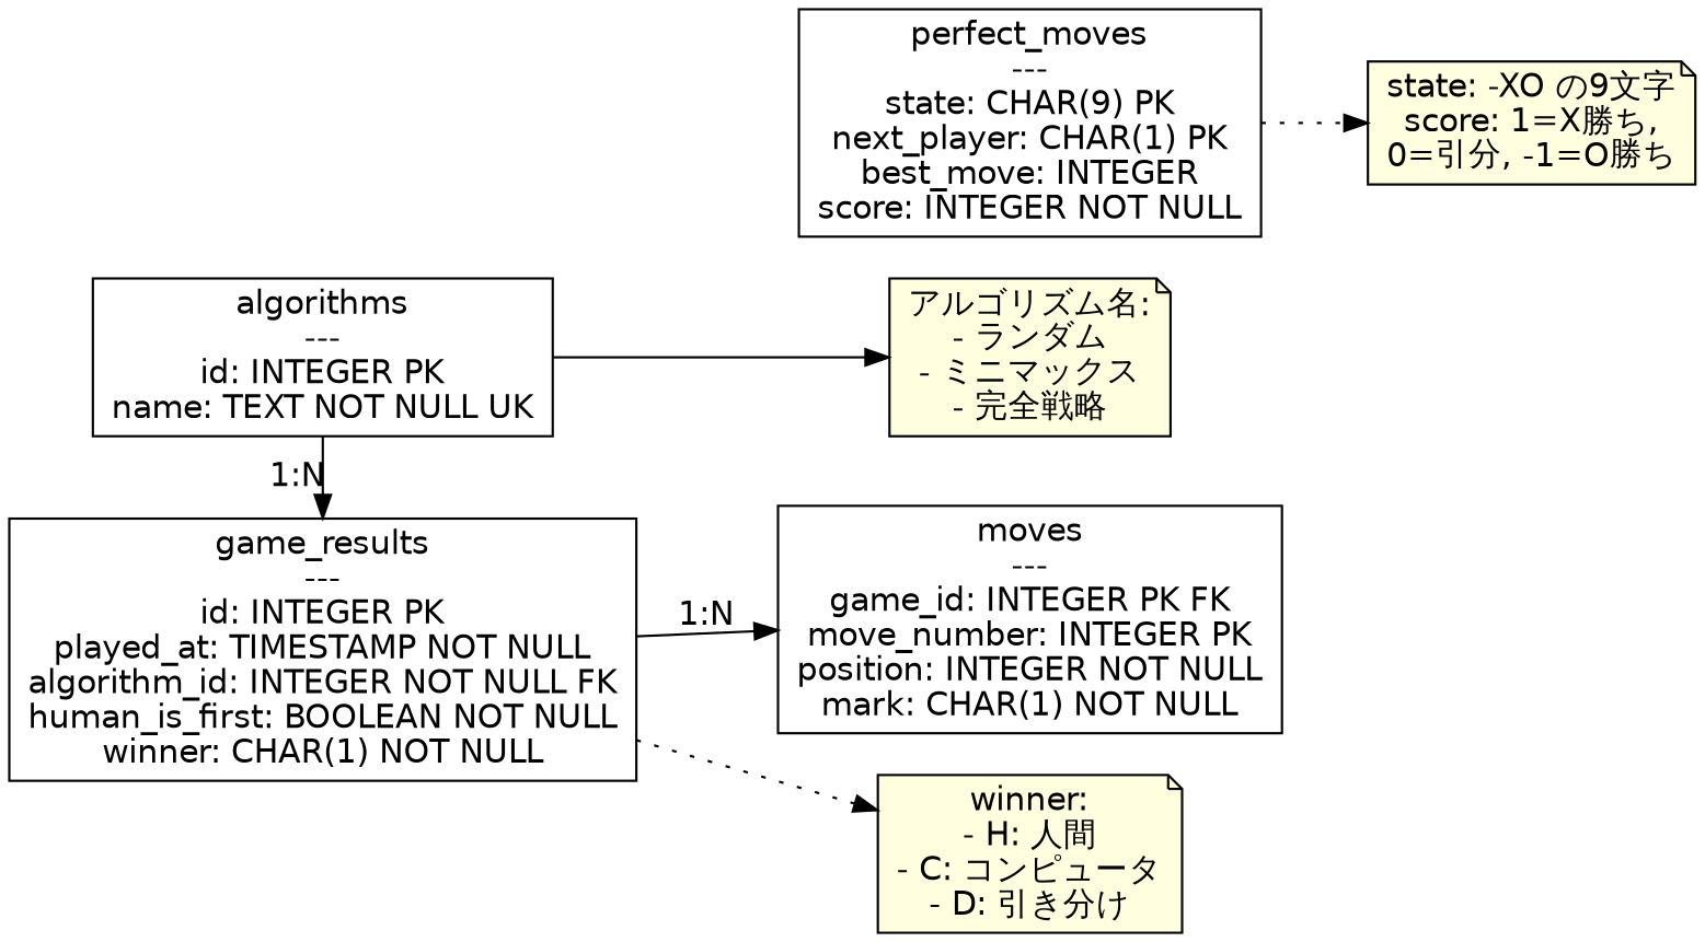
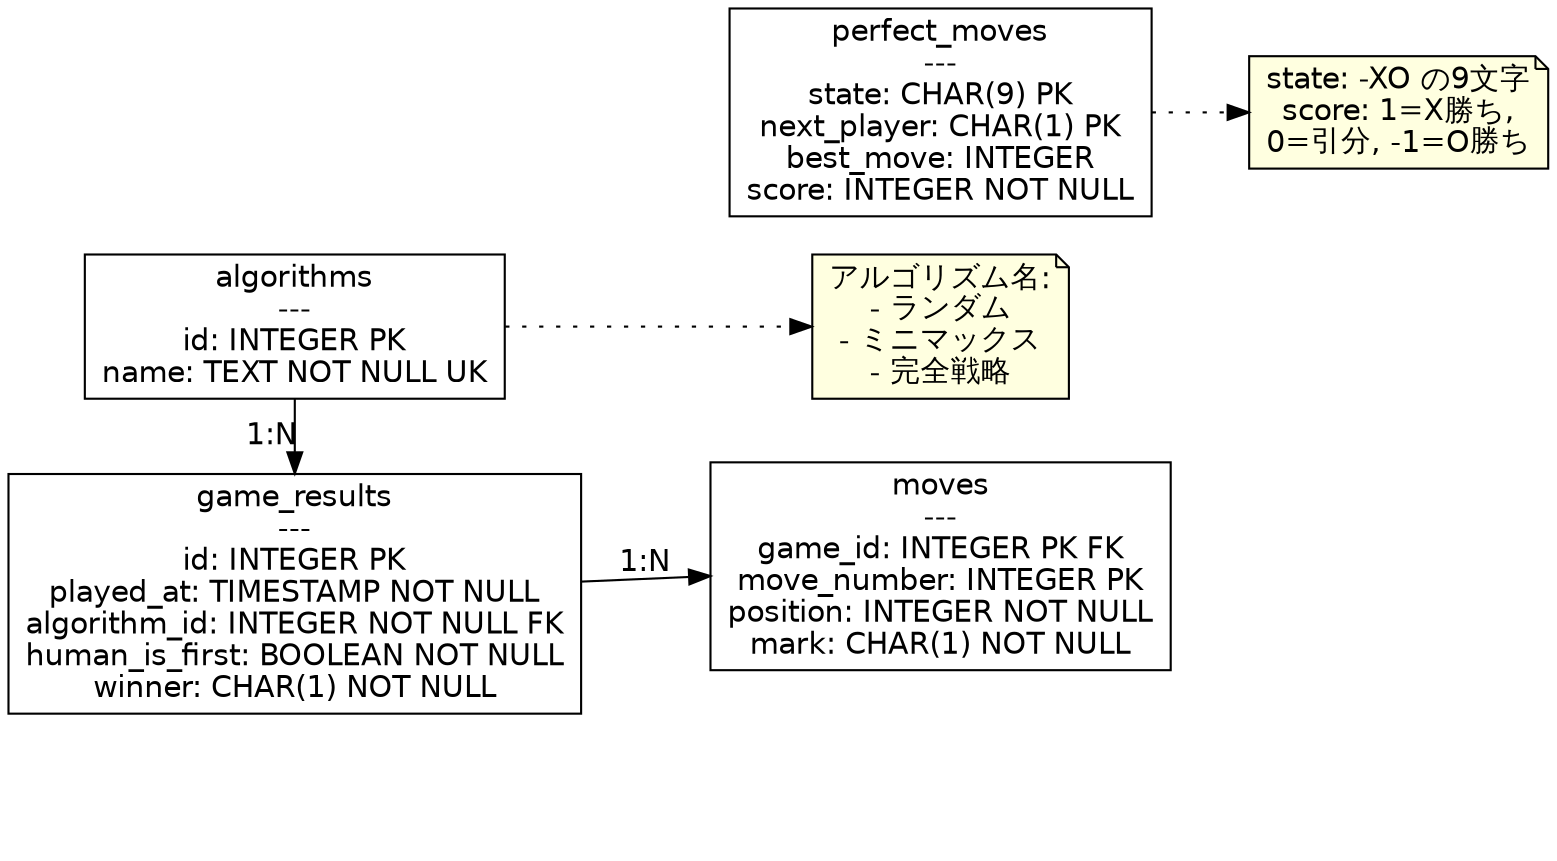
  digraph {
    rankdir=LR
    node [fontname=Helvetica shape=box]
    edge [fontname=Helvetica style=dotted]
    n1 [label="algorithms\n---\nid: INTEGER PK\nname: TEXT NOT NULL UK"]
    n2 [label="game_results\n---\nid: INTEGER PK\nplayed_at: TIMESTAMP NOT NULL\nalgorithm_id: INTEGER NOT NULL FK\nhuman_is_first: BOOLEAN NOT NULL\nwinner: CHAR(1) NOT NULL"]
    n3 [label="moves\n---\ngame_id: INTEGER PK FK\nmove_number: INTEGER PK\nposition: INTEGER NOT NULL\nmark: CHAR(1) NOT NULL"]
    n4 [label="perfect_moves\n---\nstate: CHAR(9) PK\nnext_player: CHAR(1) PK\nbest_move: INTEGER\nscore: INTEGER NOT NULL"]
    n5 [fillcolor=lightyellow label="アルゴリズム名:\n- ランダム\n- ミニマックス\n- 完全戦略" shape=note style=filled]
-   n6 [fillcolor=lightyellow label="winner:\n- H: 人間\n- C: コンピュータ\n- D: 引き分け" shape=note style=filled]
    n7 [fillcolor=lightyellow label="state: -XO の9文字\nscore: 1=X勝ち,\n0=引分, -1=O勝ち" shape=note style=filled]
    subgraph sub_1 {
      rank=same
      n1
      n2
    }
    subgraph sub_2 {
      rank=same
      n3
      n4
    }
    n1 -> n2 [label="1:N" style=""]
-   n1 -> n5 [style=solid]
+   n1 -> n5
    n2 -> n3 [label="1:N" style=""]
-   n2 -> n6
    n4 -> n7
  }
